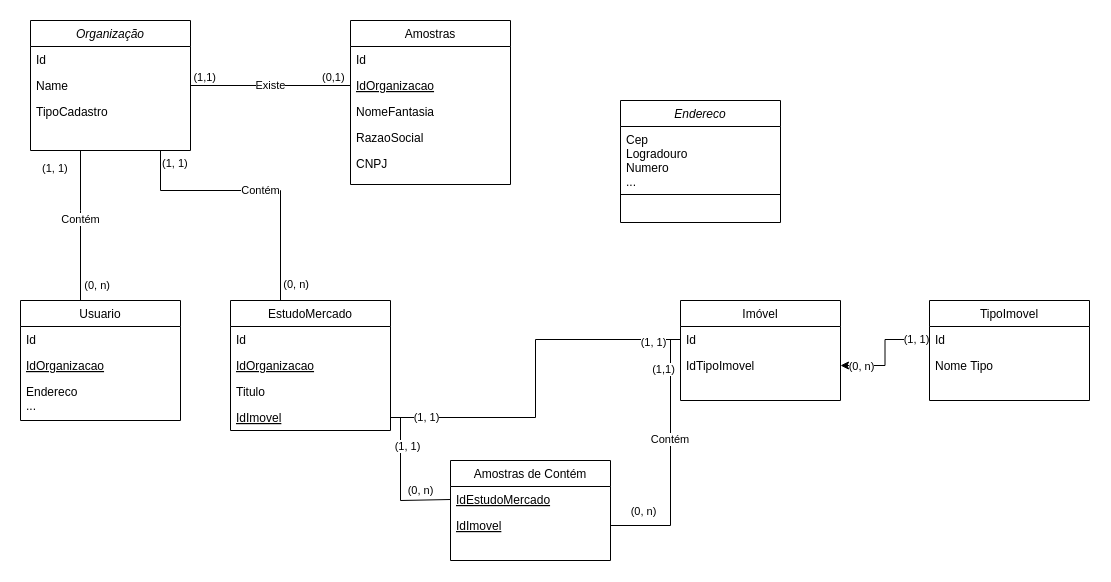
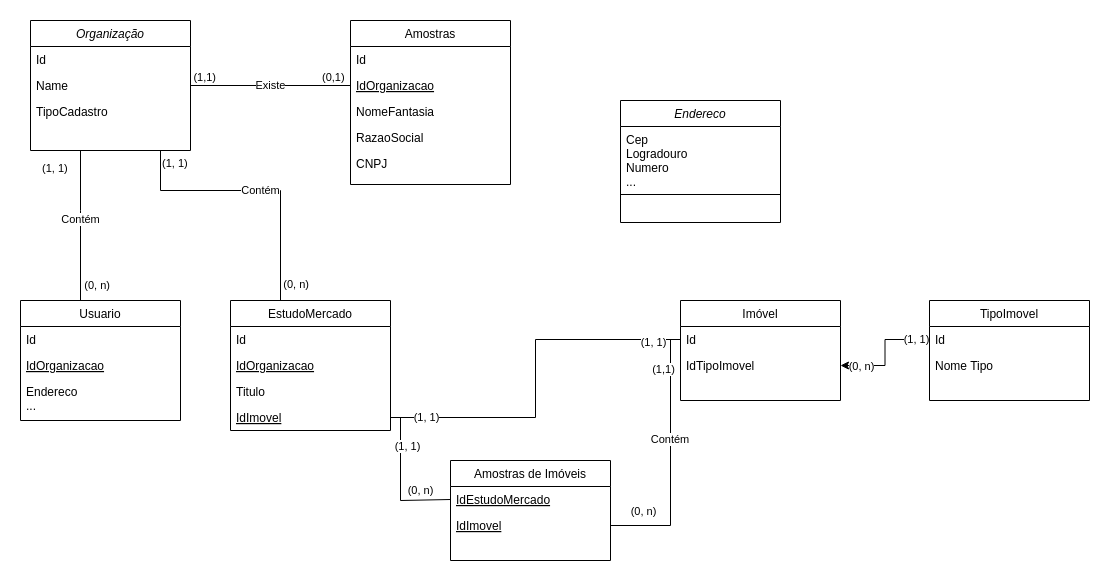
  <mxCell id="0" />
  <mxCell id="1" parent="0" />
  <mxCell id="2" value="Organização" style="swimlane;fontStyle=2;align=center;verticalAlign=top;childLayout=stackLayout;horizontal=1;startSize=26;horizontalStack=0;resizeParent=1;resizeLast=0;collapsible=1;marginBottom=0;rounded=0;shadow=0;strokeWidth=1;" parent="1" vertex="1"><mxGeometry x="30" y="20" width="160" height="130" as="geometry"><mxRectangle x="230" y="140" width="160" height="26" as="alternateBounds" /></mxGeometry></mxCell>
  <mxCell id="3" value="Id" style="text;align=left;verticalAlign=top;spacingLeft=4;spacingRight=4;overflow=hidden;rotatable=0;points=[[0,0.5],[1,0.5]];portConstraint=eastwest;" vertex="1" parent="2"><mxGeometry y="26" width="160" height="26" as="geometry" /></mxCell>
  <mxCell id="4" value="Name" style="text;align=left;verticalAlign=top;spacingLeft=4;spacingRight=4;overflow=hidden;rotatable=0;points=[[0,0.5],[1,0.5]];portConstraint=eastwest;" parent="2" vertex="1"><mxGeometry y="52" width="160" height="26" as="geometry" /></mxCell>
  <mxCell id="5" value="TipoCadastro" style="text;align=left;verticalAlign=top;spacingLeft=4;spacingRight=4;overflow=hidden;rotatable=0;points=[[0,0.5],[1,0.5]];portConstraint=eastwest;rounded=0;shadow=0;html=0;" parent="2" vertex="1"><mxGeometry y="78" width="160" height="26" as="geometry" /></mxCell>
  <mxCell id="6" value="EstudoMercado" style="swimlane;fontStyle=0;align=center;verticalAlign=top;childLayout=stackLayout;horizontal=1;startSize=26;horizontalStack=0;resizeParent=1;resizeLast=0;collapsible=1;marginBottom=0;rounded=0;shadow=0;strokeWidth=1;" parent="1" vertex="1"><mxGeometry x="230" y="300" width="160" height="130" as="geometry"><mxRectangle x="130" y="380" width="160" height="26" as="alternateBounds" /></mxGeometry></mxCell>
  <mxCell id="7" value="Id" style="text;align=left;verticalAlign=top;spacingLeft=4;spacingRight=4;overflow=hidden;rotatable=0;points=[[0,0.5],[1,0.5]];portConstraint=eastwest;" parent="6" vertex="1"><mxGeometry y="26" width="160" height="26" as="geometry" /></mxCell>
  <mxCell id="8" value="IdOrganizacao" style="text;align=left;verticalAlign=top;spacingLeft=4;spacingRight=4;overflow=hidden;rotatable=0;points=[[0,0.5],[1,0.5]];portConstraint=eastwest;rounded=0;shadow=0;html=0;fontStyle=4" parent="6" vertex="1"><mxGeometry y="52" width="160" height="26" as="geometry" /></mxCell>
  <mxCell id="9" value="Titulo" style="text;align=left;verticalAlign=top;spacingLeft=4;spacingRight=4;overflow=hidden;rotatable=0;points=[[0,0.5],[1,0.5]];portConstraint=eastwest;rounded=0;shadow=0;html=0;fontStyle=0" vertex="1" parent="6"><mxGeometry y="78" width="160" height="26" as="geometry" /></mxCell>
  <mxCell id="10" value="IdImovel" style="text;align=left;verticalAlign=top;spacingLeft=4;spacingRight=4;overflow=hidden;rotatable=0;points=[[0,0.5],[1,0.5]];portConstraint=eastwest;rounded=0;shadow=0;html=0;fontStyle=4" vertex="1" parent="6"><mxGeometry y="104" width="160" height="26" as="geometry" /></mxCell>
  <mxCell id="11" value="Usuario" style="swimlane;fontStyle=0;align=center;verticalAlign=top;childLayout=stackLayout;horizontal=1;startSize=26;horizontalStack=0;resizeParent=1;resizeLast=0;collapsible=1;marginBottom=0;rounded=0;shadow=0;strokeWidth=1;" parent="1" vertex="1"><mxGeometry x="20" y="300" width="160" height="120" as="geometry"><mxRectangle x="20" y="250" width="170" height="26" as="alternateBounds" /></mxGeometry></mxCell>
  <mxCell id="12" value="Id" style="text;align=left;verticalAlign=top;spacingLeft=4;spacingRight=4;overflow=hidden;rotatable=0;points=[[0,0.5],[1,0.5]];portConstraint=eastwest;fontStyle=0" parent="11" vertex="1"><mxGeometry y="26" width="160" height="26" as="geometry" /></mxCell>
  <mxCell id="13" value="IdOrganizacao" style="text;align=left;verticalAlign=top;spacingLeft=4;spacingRight=4;overflow=hidden;rotatable=0;points=[[0,0.5],[1,0.5]];portConstraint=eastwest;fontStyle=4" vertex="1" parent="11"><mxGeometry y="52" width="160" height="26" as="geometry" /></mxCell>
  <mxCell id="14" value="Endereco&#10;..." style="text;align=left;verticalAlign=top;spacingLeft=4;spacingRight=4;overflow=hidden;rotatable=0;points=[[0,0.5],[1,0.5]];portConstraint=eastwest;fontStyle=0" vertex="1" parent="11"><mxGeometry y="78" width="160" height="42" as="geometry" /></mxCell>
  <mxCell id="15" value="Amostras" style="swimlane;fontStyle=0;align=center;verticalAlign=top;childLayout=stackLayout;horizontal=1;startSize=26;horizontalStack=0;resizeParent=1;resizeLast=0;collapsible=1;marginBottom=0;rounded=0;shadow=0;strokeWidth=1;" parent="1" vertex="1"><mxGeometry x="350" y="20" width="160" height="164" as="geometry"><mxRectangle x="550" y="140" width="160" height="26" as="alternateBounds" /></mxGeometry></mxCell>
  <mxCell id="16" value="Id" style="text;align=left;verticalAlign=top;spacingLeft=4;spacingRight=4;overflow=hidden;rotatable=0;points=[[0,0.5],[1,0.5]];portConstraint=eastwest;rounded=0;shadow=0;html=0;" vertex="1" parent="15"><mxGeometry y="26" width="160" height="26" as="geometry" /></mxCell>
  <mxCell id="17" value="IdOrganizacao" style="text;align=left;verticalAlign=top;spacingLeft=4;spacingRight=4;overflow=hidden;rotatable=0;points=[[0,0.5],[1,0.5]];portConstraint=eastwest;fontStyle=4" parent="15" vertex="1"><mxGeometry y="52" width="160" height="26" as="geometry" /></mxCell>
  <mxCell id="18" value="NomeFantasia" style="text;align=left;verticalAlign=top;spacingLeft=4;spacingRight=4;overflow=hidden;rotatable=0;points=[[0,0.5],[1,0.5]];portConstraint=eastwest;" vertex="1" parent="15"><mxGeometry y="78" width="160" height="26" as="geometry" /></mxCell>
  <mxCell id="19" value="RazaoSocial" style="text;align=left;verticalAlign=top;spacingLeft=4;spacingRight=4;overflow=hidden;rotatable=0;points=[[0,0.5],[1,0.5]];portConstraint=eastwest;rounded=0;shadow=0;html=0;" parent="15" vertex="1"><mxGeometry y="104" width="160" height="26" as="geometry" /></mxCell>
  <mxCell id="20" value="CNPJ" style="text;align=left;verticalAlign=top;spacingLeft=4;spacingRight=4;overflow=hidden;rotatable=0;points=[[0,0.5],[1,0.5]];portConstraint=eastwest;rounded=0;shadow=0;html=0;" parent="15" vertex="1"><mxGeometry y="130" width="160" height="26" as="geometry" /></mxCell>
  <mxCell id="21" value="Endereco" style="swimlane;fontStyle=2;align=center;verticalAlign=top;childLayout=stackLayout;horizontal=1;startSize=26;horizontalStack=0;resizeParent=1;resizeLast=0;collapsible=1;marginBottom=0;rounded=0;shadow=0;strokeWidth=1;" vertex="1" parent="1"><mxGeometry x="620" y="100" width="160" height="122" as="geometry"><mxRectangle x="230" y="140" width="160" height="26" as="alternateBounds" /></mxGeometry></mxCell>
  <mxCell id="22" value="Cep&#10;Logradouro&#10;Numero&#10;...&#10;" style="text;align=left;verticalAlign=top;spacingLeft=4;spacingRight=4;overflow=hidden;rotatable=0;points=[[0,0.5],[1,0.5]];portConstraint=eastwest;" vertex="1" parent="21"><mxGeometry y="26" width="160" height="64" as="geometry" /></mxCell>
  <mxCell id="23" value="" style="line;html=1;strokeWidth=1;align=left;verticalAlign=middle;spacingTop=-1;spacingLeft=3;spacingRight=3;rotatable=0;labelPosition=right;points=[];portConstraint=eastwest;" vertex="1" parent="21"><mxGeometry y="90" width="160" height="8" as="geometry" /></mxCell>
  <mxCell id="24" value="Existe" style="endArrow=none;html=1;endSize=12;startArrow=none;startSize=14;startFill=0;edgeStyle=orthogonalEdgeStyle;rounded=0;endFill=0;exitX=0;exitY=0.5;exitDx=0;exitDy=0;entryX=1;entryY=0.5;entryDx=0;entryDy=0;" edge="1" parent="1" source="17" target="4"><mxGeometry x="-0.002" relative="1" as="geometry"><mxPoint x="340" y="85" as="sourcePoint" /><mxPoint x="200" y="85" as="targetPoint" /><Array as="points" /><mxPoint as="offset" /></mxGeometry></mxCell>
  <mxCell id="25" value="(0,1)" style="edgeLabel;resizable=0;html=1;align=left;verticalAlign=top;" connectable="0" vertex="1" parent="24"><mxGeometry x="-1" relative="1" as="geometry"><mxPoint x="-30" y="-21" as="offset" /></mxGeometry></mxCell>
  <mxCell id="26" value="(1,1)" style="edgeLabel;resizable=0;html=1;align=right;verticalAlign=top;" connectable="0" vertex="1" parent="24"><mxGeometry x="1" relative="1" as="geometry"><mxPoint x="26" y="-21" as="offset" /></mxGeometry></mxCell>
  <mxCell id="27" value="Contém" style="endArrow=none;html=1;endSize=12;startArrow=none;startSize=14;startFill=0;edgeStyle=orthogonalEdgeStyle;rounded=0;entryX=0.25;entryY=0;entryDx=0;entryDy=0;endFill=0;" edge="1" parent="1" target="6"><mxGeometry relative="1" as="geometry"><mxPoint x="160" y="150" as="sourcePoint" /><mxPoint x="540" y="339.66" as="targetPoint" /><Array as="points"><mxPoint x="160" y="190" /><mxPoint x="280" y="190" /><mxPoint x="280" y="300" /></Array></mxGeometry></mxCell>
  <mxCell id="28" value="(1, 1)" style="edgeLabel;resizable=0;html=1;align=left;verticalAlign=top;" connectable="0" vertex="1" parent="27"><mxGeometry x="-1" relative="1" as="geometry" /></mxCell>
  <mxCell id="29" value="(0, n)" style="edgeLabel;resizable=0;html=1;align=right;verticalAlign=top;" connectable="0" vertex="1" parent="27"><mxGeometry x="1" relative="1" as="geometry"><mxPoint x="39" y="-29" as="offset" /></mxGeometry></mxCell>
  <mxCell id="30" value="Contém" style="endArrow=none;html=1;endSize=12;startArrow=none;startSize=14;startFill=0;edgeStyle=orthogonalEdgeStyle;rounded=0;endFill=0;strokeColor=default;" edge="1" parent="1"><mxGeometry x="-0.077" relative="1" as="geometry"><mxPoint x="80" y="150" as="sourcePoint" /><mxPoint x="80" y="300" as="targetPoint" /><Array as="points"><mxPoint x="80" y="210" /><mxPoint x="80" y="210" /></Array><mxPoint as="offset" /></mxGeometry></mxCell>
  <mxCell id="31" value="(1, 1)" style="edgeLabel;resizable=0;html=1;align=left;verticalAlign=top;" connectable="0" vertex="1" parent="30"><mxGeometry x="-1" relative="1" as="geometry"><mxPoint x="-40" y="5" as="offset" /></mxGeometry></mxCell>
  <mxCell id="32" value="(0, n)" style="edgeLabel;resizable=0;html=1;align=right;verticalAlign=top;" connectable="0" vertex="1" parent="30"><mxGeometry x="1" relative="1" as="geometry"><mxPoint x="30" y="-28" as="offset" /></mxGeometry></mxCell>
  <mxCell id="33" value="Imóvel" style="swimlane;fontStyle=0;align=center;verticalAlign=top;childLayout=stackLayout;horizontal=1;startSize=26;horizontalStack=0;resizeParent=1;resizeLast=0;collapsible=1;marginBottom=0;rounded=0;shadow=0;strokeWidth=1;" vertex="1" parent="1"><mxGeometry x="680" y="300" width="160" height="100" as="geometry"><mxRectangle x="130" y="380" width="160" height="26" as="alternateBounds" /></mxGeometry></mxCell>
  <mxCell id="34" value="Id" style="text;align=left;verticalAlign=top;spacingLeft=4;spacingRight=4;overflow=hidden;rotatable=0;points=[[0,0.5],[1,0.5]];portConstraint=eastwest;" vertex="1" parent="33"><mxGeometry y="26" width="160" height="26" as="geometry" /></mxCell>
  <mxCell id="35" value="IdTipoImovel" style="text;align=left;verticalAlign=top;spacingLeft=4;spacingRight=4;overflow=hidden;rotatable=0;points=[[0,0.5],[1,0.5]];portConstraint=eastwest;" vertex="1" parent="33"><mxGeometry y="52" width="160" height="26" as="geometry" /></mxCell>
  <mxCell id="36" value="TipoImovel" style="swimlane;fontStyle=0;align=center;verticalAlign=top;childLayout=stackLayout;horizontal=1;startSize=26;horizontalStack=0;resizeParent=1;resizeLast=0;collapsible=1;marginBottom=0;rounded=0;shadow=0;strokeWidth=1;" vertex="1" parent="1"><mxGeometry x="929" y="300" width="160" height="100" as="geometry"><mxRectangle x="130" y="380" width="160" height="26" as="alternateBounds" /></mxGeometry></mxCell>
  <mxCell id="37" value="Id" style="text;align=left;verticalAlign=top;spacingLeft=4;spacingRight=4;overflow=hidden;rotatable=0;points=[[0,0.5],[1,0.5]];portConstraint=eastwest;" vertex="1" parent="36"><mxGeometry y="26" width="160" height="26" as="geometry" /></mxCell>
  <mxCell id="38" value="Nome Tipo" style="text;align=left;verticalAlign=top;spacingLeft=4;spacingRight=4;overflow=hidden;rotatable=0;points=[[0,0.5],[1,0.5]];portConstraint=eastwest;" vertex="1" parent="36"><mxGeometry y="52" width="160" height="26" as="geometry" /></mxCell>
  <mxCell id="39" style="edgeStyle=orthogonalEdgeStyle;rounded=0;orthogonalLoop=1;jettySize=auto;html=1;" edge="1" parent="1" source="37" target="35"><mxGeometry relative="1" as="geometry" /></mxCell>
  <mxCell id="40" value="(1, 1)" style="edgeLabel;html=1;align=center;verticalAlign=middle;resizable=0;points=[];" vertex="1" connectable="0" parent="39"><mxGeometry x="-0.848" relative="1" as="geometry"><mxPoint x="-5" y="-1" as="offset" /></mxGeometry></mxCell>
  <mxCell id="41" value="(0, n)" style="edgeLabel;html=1;align=center;verticalAlign=middle;resizable=0;points=[];" vertex="1" connectable="0" parent="39"><mxGeometry x="0.84" relative="1" as="geometry"><mxPoint x="11" as="offset" /></mxGeometry></mxCell>
- <mxCell id="42" value="Amostras de Contém" style="swimlane;fontStyle=0;align=center;verticalAlign=top;childLayout=stackLayout;horizontal=1;startSize=26;horizontalStack=0;resizeParent=1;resizeLast=0;collapsible=1;marginBottom=0;rounded=0;shadow=0;strokeWidth=1;" vertex="1" parent="1"><mxGeometry x="450" y="460" width="160" height="100" as="geometry"><mxRectangle x="130" y="380" width="160" height="26" as="alternateBounds" /></mxGeometry></mxCell>
+ <mxCell id="42" value="Amostras de Imóveis" style="swimlane;fontStyle=0;align=center;verticalAlign=top;childLayout=stackLayout;horizontal=1;startSize=26;horizontalStack=0;resizeParent=1;resizeLast=0;collapsible=1;marginBottom=0;rounded=0;shadow=0;strokeWidth=1;" vertex="1" parent="1"><mxGeometry x="450" y="460" width="160" height="100" as="geometry"><mxRectangle x="130" y="380" width="160" height="26" as="alternateBounds" /></mxGeometry></mxCell>
  <mxCell id="43" value="IdEstudoMercado" style="text;align=left;verticalAlign=top;spacingLeft=4;spacingRight=4;overflow=hidden;rotatable=0;points=[[0,0.5],[1,0.5]];portConstraint=eastwest;fontStyle=4" vertex="1" parent="42"><mxGeometry y="26" width="160" height="26" as="geometry" /></mxCell>
  <mxCell id="44" value="IdImovel" style="text;align=left;verticalAlign=top;spacingLeft=4;spacingRight=4;overflow=hidden;rotatable=0;points=[[0,0.5],[1,0.5]];portConstraint=eastwest;fontStyle=4" vertex="1" parent="42"><mxGeometry y="52" width="160" height="26" as="geometry" /></mxCell>
  <mxCell id="45" style="edgeStyle=orthogonalEdgeStyle;rounded=0;orthogonalLoop=1;jettySize=auto;html=1;exitX=0;exitY=0.5;exitDx=0;exitDy=0;endArrow=none;endFill=0;" edge="1" parent="1" source="34" target="10"><mxGeometry relative="1" as="geometry"><mxPoint x="600" y="340" as="sourcePoint" /></mxGeometry></mxCell>
  <mxCell id="46" value="(1, 1)" style="edgeLabel;html=1;align=center;verticalAlign=middle;resizable=0;points=[];" vertex="1" connectable="0" parent="45"><mxGeometry x="0.909" y="-1" relative="1" as="geometry"><mxPoint x="18" as="offset" /></mxGeometry></mxCell>
  <mxCell id="47" value="(1, 1)" style="edgeLabel;html=1;align=center;verticalAlign=middle;resizable=0;points=[];" vertex="1" connectable="0" parent="45"><mxGeometry x="-0.846" y="2" relative="1" as="geometry"><mxPoint as="offset" /></mxGeometry></mxCell>
  <mxCell id="48" style="edgeStyle=orthogonalEdgeStyle;rounded=0;orthogonalLoop=1;jettySize=auto;html=1;entryX=0;entryY=0.5;entryDx=0;entryDy=0;endArrow=none;endFill=0;" edge="1" parent="1" source="10" target="43"><mxGeometry relative="1" as="geometry"><mxPoint x="410" y="530" as="targetPoint" /><Array as="points"><mxPoint x="400" y="417" /><mxPoint x="400" y="500" /><mxPoint x="450" y="500" /></Array></mxGeometry></mxCell>
  <mxCell id="49" value="(0, n)" style="edgeLabel;html=1;align=center;verticalAlign=middle;resizable=0;points=[];" vertex="1" connectable="0" parent="48"><mxGeometry x="0.776" y="-2" relative="1" as="geometry"><mxPoint x="-15" y="-12" as="offset" /></mxGeometry></mxCell>
  <mxCell id="50" value="(1, 1)" style="edgeLabel;html=1;align=center;verticalAlign=middle;resizable=0;points=[];" vertex="1" connectable="0" parent="48"><mxGeometry x="-0.472" y="-1" relative="1" as="geometry"><mxPoint x="7" as="offset" /></mxGeometry></mxCell>
  <mxCell id="51" style="edgeStyle=orthogonalEdgeStyle;rounded=0;orthogonalLoop=1;jettySize=auto;html=1;endArrow=none;endFill=0;" edge="1" parent="1" source="34" target="44"><mxGeometry relative="1" as="geometry"><Array as="points"><mxPoint x="670" y="339" /><mxPoint x="670" y="525" /></Array></mxGeometry></mxCell>
  <mxCell id="52" value="(0, n)" style="edgeLabel;html=1;align=center;verticalAlign=middle;resizable=0;points=[];" vertex="1" connectable="0" parent="51"><mxGeometry x="0.75" y="-1" relative="1" as="geometry"><mxPoint y="-14" as="offset" /></mxGeometry></mxCell>
  <mxCell id="53" value="(1,1)" style="edgeLabel;html=1;align=center;verticalAlign=middle;resizable=0;points=[];" vertex="1" connectable="0" parent="51"><mxGeometry x="-0.853" relative="1" as="geometry"><mxPoint x="-8" y="20" as="offset" /></mxGeometry></mxCell>
  <mxCell id="54" value="Contém&amp;nbsp;" style="edgeLabel;html=1;align=center;verticalAlign=middle;resizable=0;points=[];" vertex="1" connectable="0" parent="51"><mxGeometry x="-0.147" y="-1" relative="1" as="geometry"><mxPoint x="1" as="offset" /></mxGeometry></mxCell>
